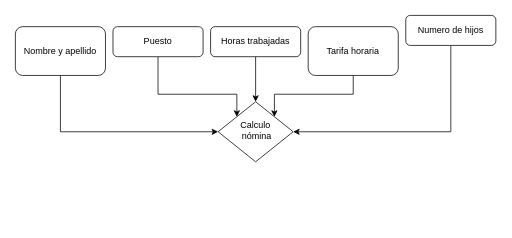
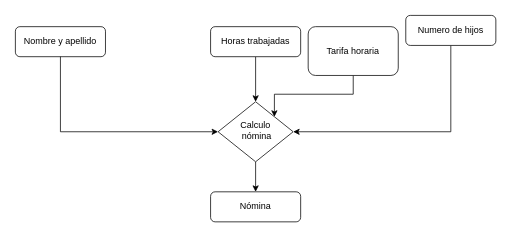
  <mxCell id="0" />
  <mxCell id="1" parent="0" />
- <mxCell id="2" value="Nombre y apellido" style="rounded=1;whiteSpace=wrap;html=1;fontSize=12;glass=0;strokeWidth=1;shadow=0;" parent="1" vertex="1"><mxGeometry x="20" y="35" width="120" height="65" as="geometry" /></mxCell>
+ <mxCell id="2" value="Nombre y apellido" style="rounded=1;whiteSpace=wrap;html=1;fontSize=12;glass=0;strokeWidth=1;shadow=0;" parent="1" vertex="1"><mxGeometry x="20" y="35" width="120" height="40" as="geometry" /></mxCell>
+ <mxCell id="3" value="" style="edgeStyle=orthogonalEdgeStyle;rounded=0;orthogonalLoop=1;jettySize=auto;html=1;" edge="1" parent="1" source="4" target="14"><mxGeometry relative="1" as="geometry" /></mxCell>
  <mxCell id="4" value="Calculo&lt;br&gt;&amp;nbsp;nómina" style="rhombus;whiteSpace=wrap;html=1;shadow=0;fontFamily=Helvetica;fontSize=12;align=center;strokeWidth=1;spacing=6;spacingTop=-4;" parent="1" vertex="1"><mxGeometry x="290" y="135" width="100" height="80" as="geometry" /></mxCell>
- <mxCell id="5" value="" style="edgeStyle=orthogonalEdgeStyle;rounded=0;orthogonalLoop=1;jettySize=auto;html=1;entryX=0;entryY=0;entryDx=0;entryDy=0;exitX=0.5;exitY=1;exitDx=0;exitDy=0;" edge="1" parent="1" source="6" target="4"><mxGeometry relative="1" as="geometry"><mxPoint x="210" y="135" as="targetPoint" /><Array as="points"><mxPoint x="210" y="125" /><mxPoint x="315" y="125" /></Array></mxGeometry></mxCell>
- <mxCell id="6" value="Puesto" style="rounded=1;whiteSpace=wrap;html=1;fontSize=12;glass=0;strokeWidth=1;shadow=0;" vertex="1" parent="1"><mxGeometry x="150" y="35" width="120" height="40" as="geometry" /></mxCell>
  <mxCell id="7" value="" style="edgeStyle=orthogonalEdgeStyle;rounded=0;orthogonalLoop=1;jettySize=auto;html=1;" edge="1" parent="1" source="8" target="4"><mxGeometry relative="1" as="geometry" /></mxCell>
  <mxCell id="8" value="Horas trabajadas" style="rounded=1;whiteSpace=wrap;html=1;fontSize=12;glass=0;strokeWidth=1;shadow=0;" vertex="1" parent="1"><mxGeometry x="280" y="35" width="120" height="40" as="geometry" /></mxCell>
  <mxCell id="9" value="" style="edgeStyle=orthogonalEdgeStyle;rounded=0;orthogonalLoop=1;jettySize=auto;html=1;entryX=0;entryY=0.5;entryDx=0;entryDy=0;exitX=0.5;exitY=1;exitDx=0;exitDy=0;" edge="1" parent="1" source="2" target="4"><mxGeometry relative="1" as="geometry"><mxPoint x="220" y="85" as="sourcePoint" /><mxPoint x="325" y="165" as="targetPoint" /><Array as="points"><mxPoint x="80" y="175" /></Array></mxGeometry></mxCell>
  <mxCell id="10" value="" style="edgeStyle=orthogonalEdgeStyle;rounded=0;orthogonalLoop=1;jettySize=auto;html=1;entryX=1;entryY=0;entryDx=0;entryDy=0;exitX=0.5;exitY=1;exitDx=0;exitDy=0;" edge="1" parent="1" source="11" target="4"><mxGeometry relative="1" as="geometry"><mxPoint x="470" y="135" as="targetPoint" /><Array as="points"><mxPoint x="470" y="125" /><mxPoint x="365" y="125" /></Array></mxGeometry></mxCell>
  <mxCell id="11" value="Tarifa horaria" style="rounded=1;whiteSpace=wrap;html=1;fontSize=12;glass=0;strokeWidth=1;shadow=0;" vertex="1" parent="1"><mxGeometry x="410" y="35" width="120" height="65" as="geometry" /></mxCell>
  <mxCell id="12" value="" style="edgeStyle=orthogonalEdgeStyle;rounded=0;orthogonalLoop=1;jettySize=auto;html=1;entryX=1;entryY=0.5;entryDx=0;entryDy=0;exitX=0.5;exitY=1;exitDx=0;exitDy=0;" edge="1" parent="1" source="13" target="4"><mxGeometry relative="1" as="geometry"><mxPoint x="600" y="135" as="targetPoint" /></mxGeometry></mxCell>
  <mxCell id="13" value="Numero de hijos" style="rounded=1;whiteSpace=wrap;html=1;fontSize=12;glass=0;strokeWidth=1;shadow=0;" vertex="1" parent="1"><mxGeometry x="540" y="20" width="120" height="40" as="geometry" /></mxCell>
+ <mxCell id="14" value="Nómina" style="rounded=1;whiteSpace=wrap;html=1;fontSize=12;glass=0;strokeWidth=1;shadow=0;" vertex="1" parent="1"><mxGeometry x="280" y="255" width="120" height="40" as="geometry" /></mxCell>
